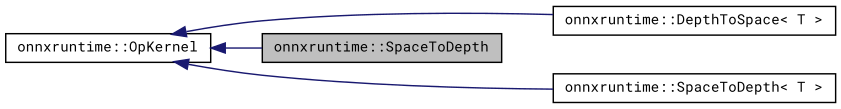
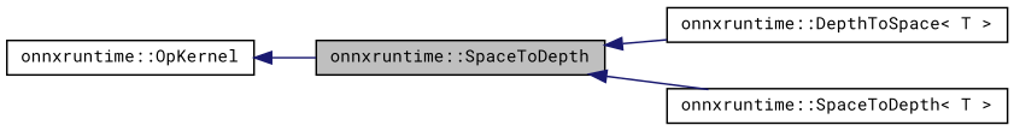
  digraph {
    fontname="Roboto Mono"
    rankdir=LR
    node [color=black fillcolor=white fontname="Roboto Mono" fontsize=10 shape=record style=filled]
    edge [color=midnightblue dir=back fontname="Roboto Mono" fontsize=10 labelfontname=Helvetica labelfontsize=10 style=solid]
    n1 [fillcolor=grey75 fontcolor=black height=0.2 label="onnxruntime::SpaceToDepth" width=0.4]
    n2 [height=0.2 label="onnxruntime::DepthToSpace\< T \>" width=0.4]
    n3 [height=0.2 label="onnxruntime::SpaceToDepth\< T \>" width=0.4]
    n4 [height=0.2 label="onnxruntime::OpKernel" width=0.4]
-   n4 -> n2
-   n4 -> n3
+   n1 -> n2
+   n1 -> n3
    n4 -> n1
  }
